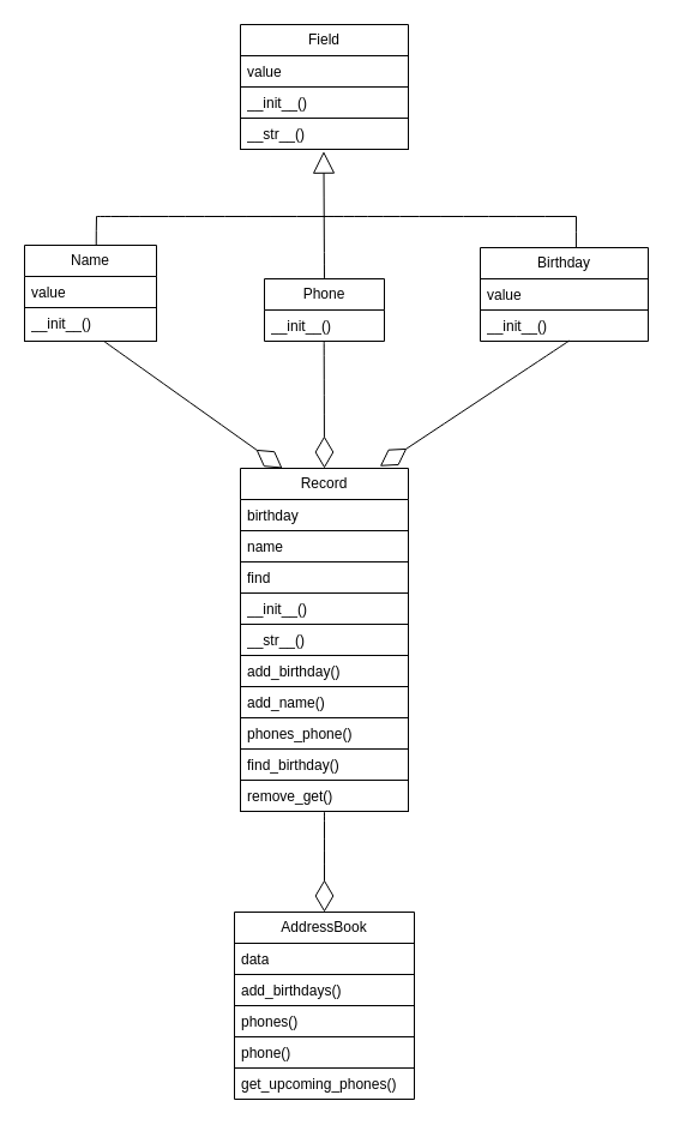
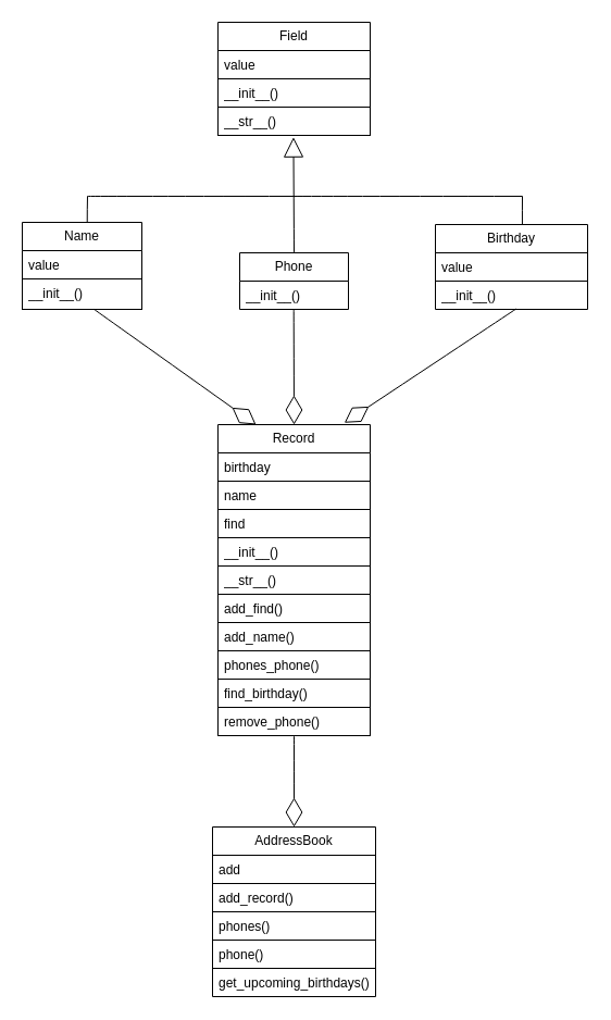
  <mxCell id="0" />
  <mxCell id="1" parent="0" />
  <mxCell id="2" value="Field" style="swimlane;fontStyle=0;childLayout=stackLayout;horizontal=1;startSize=26;fillColor=none;horizontalStack=0;resizeParent=1;resizeParentMax=0;resizeLast=0;collapsible=1;marginBottom=0;whiteSpace=wrap;html=1;rounded=0;" vertex="1" parent="1"><mxGeometry x="200" y="20" width="140" height="104" as="geometry" /></mxCell>
  <mxCell id="3" value="value" style="text;strokeColor=default;fillColor=none;align=left;verticalAlign=top;spacingLeft=4;spacingRight=4;overflow=hidden;rotatable=0;points=[[0,0.5],[1,0.5]];portConstraint=eastwest;whiteSpace=wrap;html=1;rounded=0;" vertex="1" parent="2"><mxGeometry y="26" width="140" height="26" as="geometry" /></mxCell>
  <mxCell id="4" value="__init__()" style="text;strokeColor=none;fillColor=none;align=left;verticalAlign=top;spacingLeft=4;spacingRight=4;overflow=hidden;rotatable=0;points=[[0,0.5],[1,0.5]];portConstraint=eastwest;whiteSpace=wrap;html=1;rounded=0;" vertex="1" parent="2"><mxGeometry y="52" width="140" height="26" as="geometry" /></mxCell>
  <mxCell id="5" value="__str__()" style="text;strokeColor=default;fillColor=none;align=left;verticalAlign=top;spacingLeft=4;spacingRight=4;overflow=hidden;rotatable=0;points=[[0,0.5],[1,0.5]];portConstraint=eastwest;whiteSpace=wrap;html=1;rounded=0;" vertex="1" parent="2"><mxGeometry y="78" width="140" height="26" as="geometry" /></mxCell>
  <mxCell id="6" value="Phone" style="swimlane;fontStyle=0;childLayout=stackLayout;horizontal=1;startSize=26;fillColor=none;horizontalStack=0;resizeParent=1;resizeParentMax=0;resizeLast=0;collapsible=1;marginBottom=0;whiteSpace=wrap;html=1;rounded=0;" vertex="1" parent="1"><mxGeometry x="220" y="232" width="100" height="52" as="geometry" /></mxCell>
  <mxCell id="7" value="__init__()" style="text;strokeColor=none;fillColor=none;align=left;verticalAlign=top;spacingLeft=4;spacingRight=4;overflow=hidden;rotatable=0;points=[[0,0.5],[1,0.5]];portConstraint=eastwest;whiteSpace=wrap;html=1;rounded=0;" vertex="1" parent="6"><mxGeometry y="26" width="100" height="26" as="geometry" /></mxCell>
  <mxCell id="8" value="Name" style="swimlane;fontStyle=0;childLayout=stackLayout;horizontal=1;startSize=26;fillColor=none;horizontalStack=0;resizeParent=1;resizeParentMax=0;resizeLast=0;collapsible=1;marginBottom=0;whiteSpace=wrap;html=1;rounded=0;" vertex="1" parent="1"><mxGeometry x="20" y="204" width="110" height="80" as="geometry" /></mxCell>
  <mxCell id="9" value="value" style="text;strokeColor=none;fillColor=none;align=left;verticalAlign=top;spacingLeft=4;spacingRight=4;overflow=hidden;rotatable=0;points=[[0,0.5],[1,0.5]];portConstraint=eastwest;whiteSpace=wrap;html=1;rounded=0;" vertex="1" parent="8"><mxGeometry y="26" width="110" height="26" as="geometry" /></mxCell>
  <mxCell id="10" value="__init__()" style="text;strokeColor=default;fillColor=none;align=left;verticalAlign=top;spacingLeft=4;spacingRight=4;overflow=hidden;rotatable=0;points=[[0,0.5],[1,0.5]];portConstraint=eastwest;whiteSpace=wrap;html=1;rounded=0;" vertex="1" parent="8"><mxGeometry y="52" width="110" height="28" as="geometry" /></mxCell>
  <mxCell id="11" value="Record" style="swimlane;fontStyle=0;childLayout=stackLayout;horizontal=1;startSize=26;fillColor=none;horizontalStack=0;resizeParent=1;resizeParentMax=0;resizeLast=0;collapsible=1;marginBottom=0;whiteSpace=wrap;html=1;rounded=0;" vertex="1" parent="1"><mxGeometry x="200" y="390" width="140" height="286" as="geometry" /></mxCell>
  <mxCell id="12" value="birthday" style="text;strokeColor=none;fillColor=none;align=left;verticalAlign=top;spacingLeft=4;spacingRight=4;overflow=hidden;rotatable=0;points=[[0,0.5],[1,0.5]];portConstraint=eastwest;whiteSpace=wrap;html=1;rounded=0;" vertex="1" parent="11"><mxGeometry y="26" width="140" height="26" as="geometry" /></mxCell>
  <mxCell id="13" value="name" style="text;strokeColor=default;fillColor=none;align=left;verticalAlign=top;spacingLeft=4;spacingRight=4;overflow=hidden;rotatable=0;points=[[0,0.5],[1,0.5]];portConstraint=eastwest;whiteSpace=wrap;html=1;rounded=0;" vertex="1" parent="11"><mxGeometry y="52" width="140" height="26" as="geometry" /></mxCell>
  <mxCell id="14" value="find" style="text;strokeColor=none;fillColor=none;align=left;verticalAlign=top;spacingLeft=4;spacingRight=4;overflow=hidden;rotatable=0;points=[[0,0.5],[1,0.5]];portConstraint=eastwest;whiteSpace=wrap;html=1;rounded=0;" vertex="1" parent="11"><mxGeometry y="78" width="140" height="26" as="geometry" /></mxCell>
  <mxCell id="15" value="__init__()" style="text;strokeColor=default;fillColor=none;align=left;verticalAlign=top;spacingLeft=4;spacingRight=4;overflow=hidden;rotatable=0;points=[[0,0.5],[1,0.5]];portConstraint=eastwest;whiteSpace=wrap;html=1;rounded=0;" vertex="1" parent="11"><mxGeometry y="104" width="140" height="26" as="geometry" /></mxCell>
  <mxCell id="16" value="__str__()" style="text;strokeColor=none;fillColor=none;align=left;verticalAlign=top;spacingLeft=4;spacingRight=4;overflow=hidden;rotatable=0;points=[[0,0.5],[1,0.5]];portConstraint=eastwest;whiteSpace=wrap;html=1;rounded=0;" vertex="1" parent="11"><mxGeometry y="130" width="140" height="26" as="geometry" /></mxCell>
- <mxCell id="17" value="add_birthday()" style="text;strokeColor=default;fillColor=none;align=left;verticalAlign=top;spacingLeft=4;spacingRight=4;overflow=hidden;rotatable=0;points=[[0,0.5],[1,0.5]];portConstraint=eastwest;whiteSpace=wrap;html=1;rounded=0;" vertex="1" parent="11"><mxGeometry y="156" width="140" height="26" as="geometry" /></mxCell>
+ <mxCell id="17" value="add_find()" style="text;strokeColor=default;fillColor=none;align=left;verticalAlign=top;spacingLeft=4;spacingRight=4;overflow=hidden;rotatable=0;points=[[0,0.5],[1,0.5]];portConstraint=eastwest;whiteSpace=wrap;html=1;rounded=0;" vertex="1" parent="11"><mxGeometry y="156" width="140" height="26" as="geometry" /></mxCell>
  <mxCell id="18" value="add_name()" style="text;strokeColor=none;fillColor=none;align=left;verticalAlign=top;spacingLeft=4;spacingRight=4;overflow=hidden;rotatable=0;points=[[0,0.5],[1,0.5]];portConstraint=eastwest;whiteSpace=wrap;html=1;rounded=0;" vertex="1" parent="11"><mxGeometry y="182" width="140" height="26" as="geometry" /></mxCell>
  <mxCell id="19" value="phones_phone()" style="text;strokeColor=default;fillColor=none;align=left;verticalAlign=top;spacingLeft=4;spacingRight=4;overflow=hidden;rotatable=0;points=[[0,0.5],[1,0.5]];portConstraint=eastwest;whiteSpace=wrap;html=1;rounded=0;" vertex="1" parent="11"><mxGeometry y="208" width="140" height="26" as="geometry" /></mxCell>
  <mxCell id="20" value="find_birthday()" style="text;strokeColor=none;fillColor=none;align=left;verticalAlign=top;spacingLeft=4;spacingRight=4;overflow=hidden;rotatable=0;points=[[0,0.5],[1,0.5]];portConstraint=eastwest;whiteSpace=wrap;html=1;rounded=0;" vertex="1" parent="11"><mxGeometry y="234" width="140" height="26" as="geometry" /></mxCell>
- <mxCell id="21" value="remove_get()" style="text;strokeColor=default;fillColor=none;align=left;verticalAlign=top;spacingLeft=4;spacingRight=4;overflow=hidden;rotatable=0;points=[[0,0.5],[1,0.5]];portConstraint=eastwest;whiteSpace=wrap;html=1;rounded=0;" vertex="1" parent="11"><mxGeometry y="260" width="140" height="26" as="geometry" /></mxCell>
+ <mxCell id="21" value="remove_phone()" style="text;strokeColor=default;fillColor=none;align=left;verticalAlign=top;spacingLeft=4;spacingRight=4;overflow=hidden;rotatable=0;points=[[0,0.5],[1,0.5]];portConstraint=eastwest;whiteSpace=wrap;html=1;rounded=0;" vertex="1" parent="11"><mxGeometry y="260" width="140" height="26" as="geometry" /></mxCell>
  <mxCell id="22" value="Birthday" style="swimlane;fontStyle=0;childLayout=stackLayout;horizontal=1;startSize=26;fillColor=none;horizontalStack=0;resizeParent=1;resizeParentMax=0;resizeLast=0;collapsible=1;marginBottom=0;whiteSpace=wrap;html=1;rounded=0;" vertex="1" parent="1"><mxGeometry x="400" y="206" width="140" height="78" as="geometry" /></mxCell>
  <mxCell id="23" value="value" style="text;strokeColor=default;fillColor=none;align=left;verticalAlign=top;spacingLeft=4;spacingRight=4;overflow=hidden;rotatable=0;points=[[0,0.5],[1,0.5]];portConstraint=eastwest;whiteSpace=wrap;html=1;rounded=0;" vertex="1" parent="22"><mxGeometry y="26" width="140" height="26" as="geometry" /></mxCell>
  <mxCell id="24" value="__init__()" style="text;strokeColor=none;fillColor=none;align=left;verticalAlign=top;spacingLeft=4;spacingRight=4;overflow=hidden;rotatable=0;points=[[0,0.5],[1,0.5]];portConstraint=eastwest;whiteSpace=wrap;html=1;rounded=0;" vertex="1" parent="22"><mxGeometry y="52" width="140" height="26" as="geometry" /></mxCell>
  <mxCell id="25" value="AddressBook" style="swimlane;fontStyle=0;childLayout=stackLayout;horizontal=1;startSize=26;fillColor=none;horizontalStack=0;resizeParent=1;resizeParentMax=0;resizeLast=0;collapsible=1;marginBottom=0;whiteSpace=wrap;html=1;rounded=0;" vertex="1" parent="1"><mxGeometry x="195" y="760" width="150" height="156" as="geometry" /></mxCell>
- <mxCell id="26" value="data" style="text;strokeColor=default;fillColor=none;align=left;verticalAlign=top;spacingLeft=4;spacingRight=4;overflow=hidden;rotatable=0;points=[[0,0.5],[1,0.5]];portConstraint=eastwest;whiteSpace=wrap;html=1;rounded=0;" vertex="1" parent="25"><mxGeometry y="26" width="150" height="26" as="geometry" /></mxCell>
- <mxCell id="27" value="add_birthdays()" style="text;strokeColor=default;fillColor=none;align=left;verticalAlign=top;spacingLeft=4;spacingRight=4;overflow=hidden;rotatable=0;points=[[0,0.5],[1,0.5]];portConstraint=eastwest;whiteSpace=wrap;html=1;rounded=0;" vertex="1" parent="25"><mxGeometry y="52" width="150" height="26" as="geometry" /></mxCell>
+ <mxCell id="26" value="add" style="text;strokeColor=default;fillColor=none;align=left;verticalAlign=top;spacingLeft=4;spacingRight=4;overflow=hidden;rotatable=0;points=[[0,0.5],[1,0.5]];portConstraint=eastwest;whiteSpace=wrap;html=1;rounded=0;" vertex="1" parent="25"><mxGeometry y="26" width="150" height="26" as="geometry" /></mxCell>
+ <mxCell id="27" value="add_record()" style="text;strokeColor=default;fillColor=none;align=left;verticalAlign=top;spacingLeft=4;spacingRight=4;overflow=hidden;rotatable=0;points=[[0,0.5],[1,0.5]];portConstraint=eastwest;whiteSpace=wrap;html=1;rounded=0;" vertex="1" parent="25"><mxGeometry y="52" width="150" height="26" as="geometry" /></mxCell>
  <mxCell id="28" value="phones()" style="text;strokeColor=none;fillColor=none;align=left;verticalAlign=top;spacingLeft=4;spacingRight=4;overflow=hidden;rotatable=0;points=[[0,0.5],[1,0.5]];portConstraint=eastwest;whiteSpace=wrap;html=1;rounded=0;" vertex="1" parent="25"><mxGeometry y="78" width="150" height="26" as="geometry" /></mxCell>
  <mxCell id="29" value="phone()" style="text;strokeColor=default;fillColor=none;align=left;verticalAlign=top;spacingLeft=4;spacingRight=4;overflow=hidden;rotatable=0;points=[[0,0.5],[1,0.5]];portConstraint=eastwest;whiteSpace=wrap;html=1;rounded=0;" vertex="1" parent="25"><mxGeometry y="104" width="150" height="26" as="geometry" /></mxCell>
- <mxCell id="30" value="get_upcoming_phones()" style="text;strokeColor=none;fillColor=none;align=left;verticalAlign=top;spacingLeft=4;spacingRight=4;overflow=hidden;rotatable=0;points=[[0,0.5],[1,0.5]];portConstraint=eastwest;whiteSpace=wrap;html=1;rounded=0;" vertex="1" parent="25"><mxGeometry y="130" width="150" height="26" as="geometry" /></mxCell>
+ <mxCell id="30" value="get_upcoming_birthdays()" style="text;strokeColor=none;fillColor=none;align=left;verticalAlign=top;spacingLeft=4;spacingRight=4;overflow=hidden;rotatable=0;points=[[0,0.5],[1,0.5]];portConstraint=eastwest;whiteSpace=wrap;html=1;rounded=0;" vertex="1" parent="25"><mxGeometry y="130" width="150" height="26" as="geometry" /></mxCell>
  <mxCell id="31" value="" style="endArrow=block;endSize=16;endFill=0;html=1;rounded=0;fontSize=12;curved=1;entryX=0.496;entryY=1.064;entryDx=0;entryDy=0;entryPerimeter=0;exitX=0.5;exitY=0;exitDx=0;exitDy=0;" edge="1" parent="1" source="6" target="5"><mxGeometry width="160" relative="1" as="geometry"><mxPoint x="270" y="180" as="sourcePoint" /><mxPoint x="270" y="130" as="targetPoint" /></mxGeometry></mxCell>
  <mxCell id="32" value="" style="endArrow=none;html=1;edgeStyle=orthogonalEdgeStyle;rounded=0;fontSize=12;startSize=8;endSize=8;curved=1;" edge="1" parent="1"><mxGeometry relative="1" as="geometry"><mxPoint x="80" y="180" as="sourcePoint" /><mxPoint x="270" y="180" as="targetPoint" /></mxGeometry></mxCell>
  <mxCell id="33" value="" style="endArrow=none;html=1;edgeStyle=orthogonalEdgeStyle;rounded=0;fontSize=12;startSize=8;endSize=8;curved=1;exitX=0.543;exitY=-0.005;exitDx=0;exitDy=0;exitPerimeter=0;" edge="1" parent="1" source="8"><mxGeometry relative="1" as="geometry"><mxPoint x="100" y="350" as="sourcePoint" /><mxPoint x="80" y="180" as="targetPoint" /></mxGeometry></mxCell>
  <mxCell id="34" value="" style="endArrow=none;html=1;edgeStyle=orthogonalEdgeStyle;rounded=0;fontSize=12;startSize=8;endSize=8;curved=1;" edge="1" parent="1"><mxGeometry relative="1" as="geometry"><mxPoint x="265" y="180" as="sourcePoint" /><mxPoint x="480" y="180" as="targetPoint" /></mxGeometry></mxCell>
  <mxCell id="35" value="" style="endArrow=none;html=1;edgeStyle=orthogonalEdgeStyle;rounded=0;fontSize=12;startSize=8;endSize=8;curved=1;exitX=0.571;exitY=-0.001;exitDx=0;exitDy=0;exitPerimeter=0;" edge="1" parent="1" source="22"><mxGeometry relative="1" as="geometry"><mxPoint x="160" y="210" as="sourcePoint" /><mxPoint x="480" y="180" as="targetPoint" /></mxGeometry></mxCell>
  <mxCell id="36" value="" style="endArrow=diamondThin;endFill=0;endSize=24;html=1;rounded=0;fontSize=12;curved=1;" edge="1" parent="1" source="11"><mxGeometry width="160" relative="1" as="geometry"><mxPoint x="220" y="770" as="sourcePoint" /><mxPoint x="270" y="760" as="targetPoint" /></mxGeometry></mxCell>
  <mxCell id="37" value="" style="endArrow=diamondThin;endFill=0;endSize=24;html=1;rounded=0;fontSize=12;curved=1;exitX=0.603;exitY=1.005;exitDx=0;exitDy=0;exitPerimeter=0;entryX=0.25;entryY=0;entryDx=0;entryDy=0;" edge="1" parent="1" source="10" target="11"><mxGeometry width="160" relative="1" as="geometry"><mxPoint x="220" y="480" as="sourcePoint" /><mxPoint x="270" y="390" as="targetPoint" /></mxGeometry></mxCell>
  <mxCell id="38" value="" style="endArrow=diamondThin;endFill=0;endSize=24;html=1;rounded=0;fontSize=12;curved=1;exitX=0.497;exitY=1.024;exitDx=0;exitDy=0;exitPerimeter=0;" edge="1" parent="1" source="7"><mxGeometry width="160" relative="1" as="geometry"><mxPoint x="270" y="290" as="sourcePoint" /><mxPoint x="270" y="390" as="targetPoint" /></mxGeometry></mxCell>
  <mxCell id="39" value="" style="endArrow=diamondThin;endFill=0;endSize=24;html=1;rounded=0;fontSize=12;curved=1;exitX=0.53;exitY=0.984;exitDx=0;exitDy=0;exitPerimeter=0;entryX=0.831;entryY=-0.006;entryDx=0;entryDy=0;entryPerimeter=0;" edge="1" parent="1" source="24" target="11"><mxGeometry width="160" relative="1" as="geometry"><mxPoint x="360" y="310" as="sourcePoint" /><mxPoint x="509" y="416" as="targetPoint" /></mxGeometry></mxCell>
